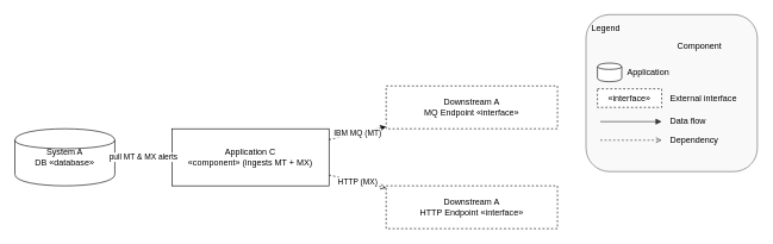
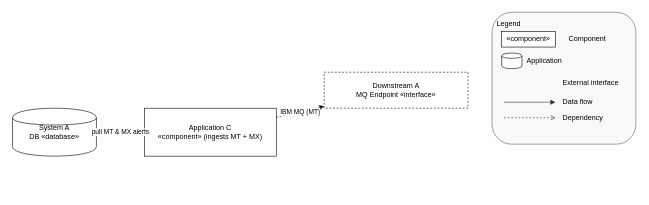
  <mxCell id="0" />
  <mxCell id="1" parent="0" />
  <mxCell id="2" value="System A&#10;DB «database»" style="shape=cylinder;whiteSpace=wrap;html=1;rounded=0;align=center;verticalAlign=middle;" vertex="1" parent="1"><mxGeometry x="20" y="180" width="140" height="80" as="geometry" /></mxCell>
  <mxCell id="3" value="Application C&#10;«component» (ingests MT + MX)" style="shape=rectangle;whiteSpace=wrap;html=1;rounded=0;align=center;verticalAlign=middle;" vertex="1" parent="1"><mxGeometry x="240" y="180" width="220" height="80" as="geometry" /></mxCell>
  <mxCell id="4" value="Downstream A&#10;MQ Endpoint «interface»" style="shape=rectangle;whiteSpace=wrap;html=1;rounded=0;align=center;verticalAlign=middle;dashed=1;" vertex="1" parent="1"><mxGeometry x="540" y="120" width="240" height="60" as="geometry" /></mxCell>
- <mxCell id="5" value="Downstream A&#10;HTTP Endpoint «interface»" style="shape=rectangle;whiteSpace=wrap;html=1;rounded=0;align=center;verticalAlign=middle;dashed=1;" vertex="1" parent="1"><mxGeometry x="540" y="260" width="240" height="60" as="geometry" /></mxCell>
  <mxCell id="6" value="pull MT &amp; MX alerts" style="endArrow=none;html=1;rounded=0;dashed=0;" edge="1" parent="1" source="2" target="3"><mxGeometry relative="1" as="geometry" /></mxCell>
  <mxCell id="7" value="IBM MQ (MT)" style="endArrow=classic;dashed=1;html=1;rounded=0;" edge="1" parent="1" source="3" target="4"><mxGeometry relative="1" as="geometry" /></mxCell>
- <mxCell id="8" value="HTTP (MX)" style="endArrow=open;dashed=1;html=1;rounded=0;" edge="1" parent="1" source="3" target="5"><mxGeometry relative="1" as="geometry" /></mxCell>
  <mxCell id="9" value="Legend" style="shape=rectangle;whiteSpace=wrap;html=1;rounded=1;fillColor=#f9f9f9;strokeColor=#666666;align=left;verticalAlign=top;spacing=8;" vertex="1" parent="1"><mxGeometry x="820" y="20" width="240" height="220" as="geometry" /></mxCell>
+ <mxCell id="10" value="«component»" style="shape=rectangle;whiteSpace=wrap;html=1;rounded=0;align=center;verticalAlign=middle;" vertex="1" parent="1"><mxGeometry x="836" y="52" width="90" height="26" as="geometry" /></mxCell>
  <mxCell id="11" value="Component" style="text;html=1;align=left;verticalAlign=middle;strokeColor=none;fillColor=none;" vertex="1" parent="1"><mxGeometry x="946" y="52" width="110" height="26" as="geometry" /></mxCell>
  <mxCell id="12" value="" style="shape=cylinder;whiteSpace=wrap;html=1;rounded=0;" vertex="1" parent="1"><mxGeometry x="836" y="88" width="34" height="26" as="geometry" /></mxCell>
  <mxCell id="13" value="Application" style="text;html=1;align=left;verticalAlign=middle;strokeColor=none;fillColor=none;" vertex="1" parent="1"><mxGeometry x="876" y="88" width="170" height="26" as="geometry" /></mxCell>
- <mxCell id="14" value="«interface»" style="shape=rectangle;whiteSpace=wrap;html=1;rounded=0;dashed=1;align=center;verticalAlign=middle;" vertex="1" parent="1"><mxGeometry x="836" y="124" width="90" height="26" as="geometry" /></mxCell>
  <mxCell id="15" value="External interface" style="text;html=1;align=left;verticalAlign=middle;strokeColor=none;fillColor=none;" vertex="1" parent="1"><mxGeometry x="936" y="124" width="110" height="26" as="geometry" /></mxCell>
  <mxCell id="16" value="Data flow" style="text;html=1;align=left;verticalAlign=middle;strokeColor=none;fillColor=none;" vertex="1" parent="1"><mxGeometry x="936" y="160" width="110" height="20" as="geometry" /></mxCell>
  <mxCell id="17" value="" style="endArrow=block;html=1;rounded=0;dashed=0;strokeColor=#333333;" edge="1" parent="1"><mxGeometry relative="1" as="geometry"><mxPoint x="840" y="170" as="sourcePoint" /><mxPoint x="926" y="170" as="targetPoint" /></mxGeometry></mxCell>
  <mxCell id="18" value="Dependency" style="text;html=1;align=left;verticalAlign=middle;strokeColor=none;fillColor=none;" vertex="1" parent="1"><mxGeometry x="936" y="186" width="110" height="20" as="geometry" /></mxCell>
  <mxCell id="19" value="" style="endArrow=open;html=1;rounded=0;dashed=1;strokeColor=#333333;" edge="1" parent="1"><mxGeometry relative="1" as="geometry"><mxPoint x="840" y="196" as="sourcePoint" /><mxPoint x="926" y="196" as="targetPoint" /></mxGeometry></mxCell>
